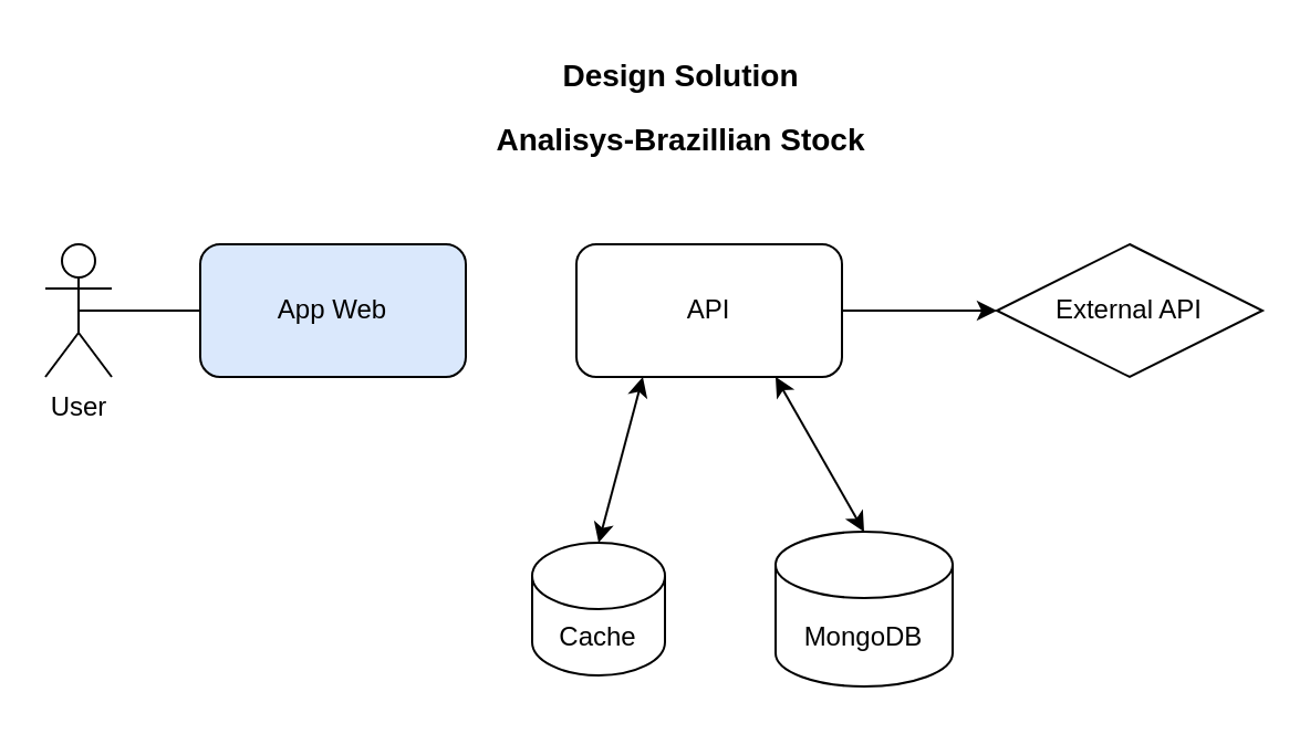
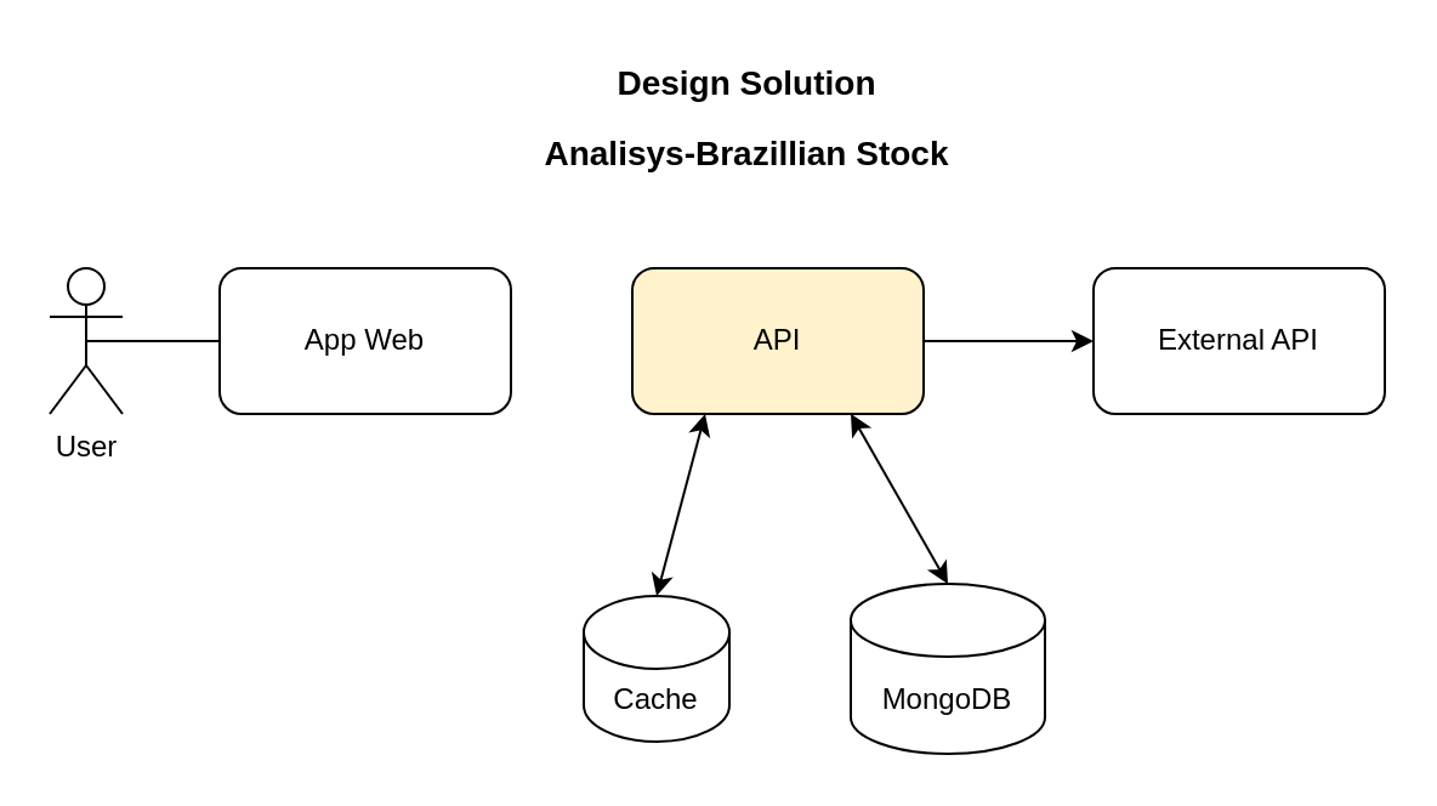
  <mxCell id="0" />
  <mxCell id="1" parent="0" />
  <mxCell id="2" value="User" style="shape=umlActor;verticalLabelPosition=bottom;verticalAlign=top;html=1;outlineConnect=0;" parent="1" vertex="1"><mxGeometry x="20" y="110" width="30" height="60" as="geometry" /></mxCell>
- <mxCell id="3" value="API" style="rounded=1;whiteSpace=wrap;html=1;" parent="1" vertex="1"><mxGeometry x="260" y="110" width="120" height="60" as="geometry" /></mxCell>
+ <mxCell id="3" value="API" style="rounded=1;whiteSpace=wrap;html=1;fillColor=#fff2cc;" parent="1" vertex="1"><mxGeometry x="260" y="110" width="120" height="60" as="geometry" /></mxCell>
  <mxCell id="4" value="Cache" style="shape=cylinder3;whiteSpace=wrap;html=1;boundedLbl=1;backgroundOutline=1;size=15;" parent="1" vertex="1"><mxGeometry x="240" y="245" width="60" height="60" as="geometry" /></mxCell>
  <mxCell id="5" value="MongoDB" style="shape=cylinder3;whiteSpace=wrap;html=1;boundedLbl=1;backgroundOutline=1;size=15;" parent="1" vertex="1"><mxGeometry x="350" y="240" width="80" height="70" as="geometry" /></mxCell>
- <mxCell id="6" value="External API" style="rhombus;whiteSpace=wrap;html=1;" parent="1" vertex="1"><mxGeometry x="450" y="110" width="120" height="60" as="geometry" /></mxCell>
+ <mxCell id="6" value="External API" style="rounded=1;whiteSpace=wrap;html=1;" parent="1" vertex="1"><mxGeometry x="450" y="110" width="120" height="60" as="geometry" /></mxCell>
  <mxCell id="7" value="" style="endArrow=classic;startArrow=classic;html=1;rounded=0;entryX=0.25;entryY=1;entryDx=0;entryDy=0;exitX=0.5;exitY=0;exitDx=0;exitDy=0;exitPerimeter=0;" parent="1" source="4" target="3" edge="1"><mxGeometry width="50" height="50" relative="1" as="geometry"><mxPoint x="170" y="300" as="sourcePoint" /><mxPoint x="220" y="250" as="targetPoint" /></mxGeometry></mxCell>
  <mxCell id="8" value="" style="endArrow=classic;startArrow=classic;html=1;rounded=0;entryX=0.75;entryY=1;entryDx=0;entryDy=0;exitX=0.5;exitY=0;exitDx=0;exitDy=0;exitPerimeter=0;" parent="1" source="5" target="3" edge="1"><mxGeometry width="50" height="50" relative="1" as="geometry"><mxPoint x="290" y="230" as="sourcePoint" /><mxPoint x="300" y="180" as="targetPoint" /></mxGeometry></mxCell>
  <mxCell id="9" value="" style="endArrow=classic;html=1;rounded=0;exitX=1;exitY=0.5;exitDx=0;exitDy=0;entryX=0;entryY=0.5;entryDx=0;entryDy=0;" parent="1" source="3" target="6" edge="1"><mxGeometry width="50" height="50" relative="1" as="geometry"><mxPoint x="175" y="150" as="sourcePoint" /><mxPoint x="270" y="150" as="targetPoint" /></mxGeometry></mxCell>
  <mxCell id="10" value="&lt;font style=&quot;font-size: 24px;&quot;&gt;&lt;b&gt;&lt;font style=&quot;font-size: 14px;&quot;&gt;Design Solution &lt;br&gt;Analisys-Brazillian Stock&lt;br&gt;&lt;/font&gt;&lt;/b&gt;&lt;/font&gt;" style="text;html=1;strokeColor=none;fillColor=none;align=center;verticalAlign=middle;whiteSpace=wrap;rounded=0;" parent="1" vertex="1"><mxGeometry x="210" y="20" width="195" height="50" as="geometry" /></mxCell>
- <mxCell id="11" value="App Web" style="rounded=1;whiteSpace=wrap;html=1;fillColor=#dae8fc;" vertex="1" parent="1"><mxGeometry x="90" y="110" width="120" height="60" as="geometry" /></mxCell>
+ <mxCell id="11" value="App Web" style="rounded=1;whiteSpace=wrap;html=1;" vertex="1" parent="1"><mxGeometry x="90" y="110" width="120" height="60" as="geometry" /></mxCell>
  <mxCell id="12" value="" style="endArrow=none;html=1;rounded=0;exitX=0.5;exitY=0.5;exitDx=0;exitDy=0;exitPerimeter=0;entryX=0;entryY=0.5;entryDx=0;entryDy=0;" edge="1" parent="1" source="2" target="11"><mxGeometry width="50" height="50" relative="1" as="geometry"><mxPoint x="85" y="140" as="sourcePoint" /><mxPoint x="260" y="140" as="targetPoint" /></mxGeometry></mxCell>
